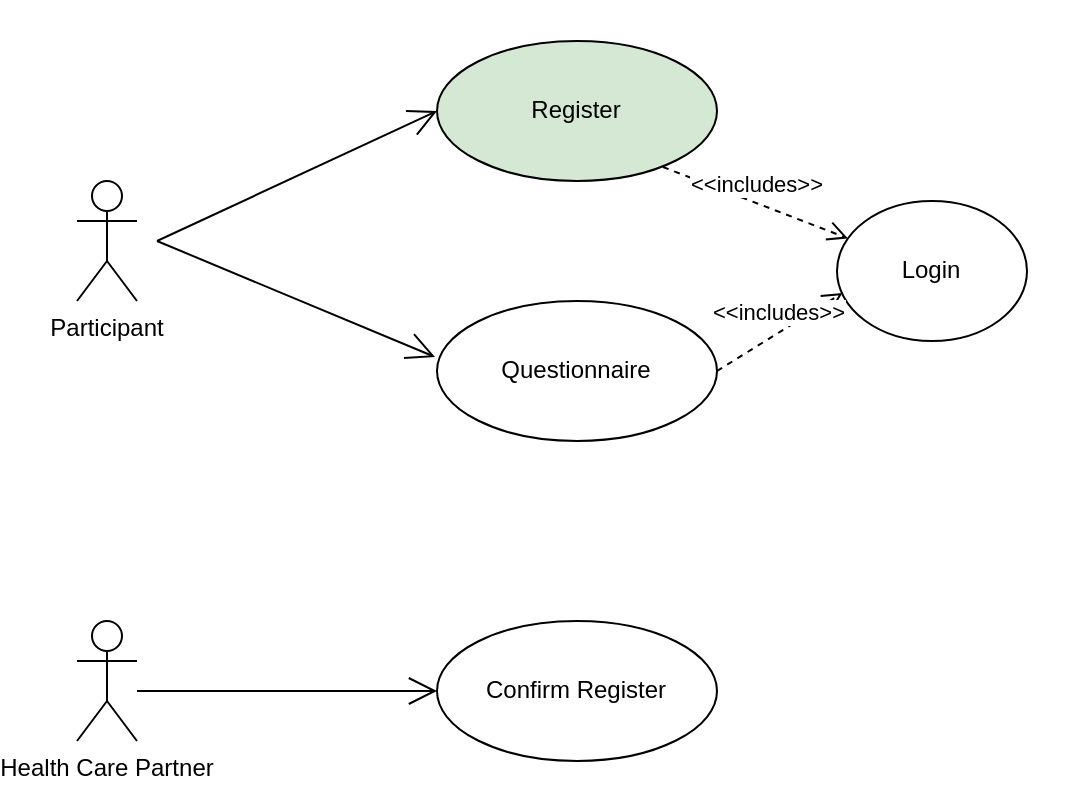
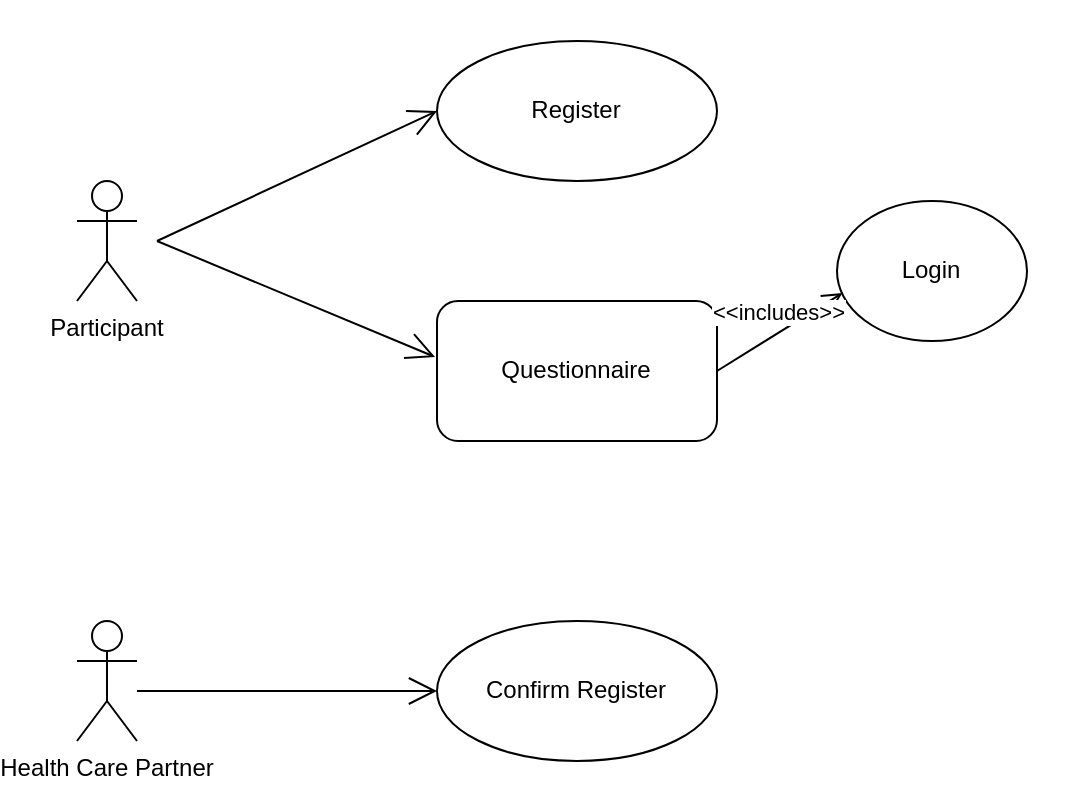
  <mxCell id="0" />
  <mxCell id="1" parent="0" />
- <mxCell id="2" value="Register" style="ellipse;whiteSpace=wrap;html=1;fillColor=#d5e8d4;" vertex="1" parent="1"><mxGeometry x="200" y="20" width="140" height="70" as="geometry" /></mxCell>
+ <mxCell id="2" value="Register" style="ellipse;whiteSpace=wrap;html=1;" vertex="1" parent="1"><mxGeometry x="200" y="20" width="140" height="70" as="geometry" /></mxCell>
  <mxCell id="3" value="Participant" style="shape=umlActor;verticalLabelPosition=bottom;labelBackgroundColor=#ffffff;verticalAlign=top;html=1;" vertex="1" parent="1"><mxGeometry x="20" y="90" width="30" height="60" as="geometry" /></mxCell>
  <mxCell id="4" value="" style="endArrow=open;endFill=1;endSize=12;html=1;entryX=0;entryY=0.5;entryDx=0;entryDy=0;" edge="1" parent="1" target="2"><mxGeometry width="160" relative="1" as="geometry"><mxPoint x="60" y="120" as="sourcePoint" /><mxPoint x="180" y="190" as="targetPoint" /></mxGeometry></mxCell>
  <mxCell id="5" value="Login" style="ellipse;whiteSpace=wrap;html=1;" vertex="1" parent="1"><mxGeometry x="400" y="100" width="95" height="70" as="geometry" /></mxCell>
- <mxCell id="6" value="&amp;lt;&amp;lt;includes&amp;gt;&amp;gt;" style="html=1;verticalAlign=bottom;endArrow=open;dashed=1;endSize=8;exitX=0.807;exitY=0.9;exitDx=0;exitDy=0;exitPerimeter=0;" edge="1" parent="1" source="2" target="5"><mxGeometry relative="1" as="geometry"><mxPoint x="90" y="240" as="sourcePoint" /><mxPoint x="10" y="240" as="targetPoint" /></mxGeometry></mxCell>
  <mxCell id="7" value="" style="endArrow=open;endFill=1;endSize=12;html=1;entryX=-0.007;entryY=0.4;entryDx=0;entryDy=0;entryPerimeter=0;" edge="1" parent="1" target="8"><mxGeometry width="160" relative="1" as="geometry"><mxPoint x="60" y="120" as="sourcePoint" /><mxPoint x="200" y="180" as="targetPoint" /></mxGeometry></mxCell>
- <mxCell id="8" value="Questionnaire" style="ellipse;whiteSpace=wrap;html=1;" vertex="1" parent="1"><mxGeometry x="200" y="150" width="140" height="70" as="geometry" /></mxCell>
- <mxCell id="9" value="&amp;lt;&amp;lt;includes&amp;gt;&amp;gt;" style="html=1;verticalAlign=bottom;endArrow=open;dashed=1;endSize=8;exitX=1;exitY=0.5;exitDx=0;exitDy=0;entryX=0.029;entryY=0.657;entryDx=0;entryDy=0;entryPerimeter=0;" edge="1" parent="1" source="8" target="5"><mxGeometry relative="1" as="geometry"><mxPoint x="280" y="100" as="sourcePoint" /><mxPoint x="409.42" y="137.464" as="targetPoint" /></mxGeometry></mxCell>
+ <mxCell id="8" value="Questionnaire" style="whiteSpace=wrap;html=1;rounded=1;" vertex="1" parent="1"><mxGeometry x="200" y="150" width="140" height="70" as="geometry" /></mxCell>
+ <mxCell id="9" value="&amp;lt;&amp;lt;includes&amp;gt;&amp;gt;" style="html=1;verticalAlign=bottom;endArrow=open;dashed=0;endSize=8;exitX=1;exitY=0.5;exitDx=0;exitDy=0;entryX=0.029;entryY=0.657;entryDx=0;entryDy=0;entryPerimeter=0;" edge="1" parent="1" source="8" target="5"><mxGeometry relative="1" as="geometry"><mxPoint x="280" y="100" as="sourcePoint" /><mxPoint x="409.42" y="137.464" as="targetPoint" /></mxGeometry></mxCell>
  <mxCell id="10" value="Health Care Partner" style="shape=umlActor;verticalLabelPosition=bottom;labelBackgroundColor=#ffffff;verticalAlign=top;html=1;" vertex="1" parent="1"><mxGeometry x="20" y="310" width="30" height="60" as="geometry" /></mxCell>
  <mxCell id="11" value="Confirm Register" style="ellipse;whiteSpace=wrap;html=1;" vertex="1" parent="1"><mxGeometry x="200" y="310" width="140" height="70" as="geometry" /></mxCell>
  <mxCell id="12" value="" style="endArrow=open;endFill=1;endSize=12;html=1;entryX=0;entryY=0.5;entryDx=0;entryDy=0;" edge="1" parent="1" target="11"><mxGeometry width="160" relative="1" as="geometry"><mxPoint x="50" y="345" as="sourcePoint" /><mxPoint x="209.02" y="188" as="targetPoint" /></mxGeometry></mxCell>
